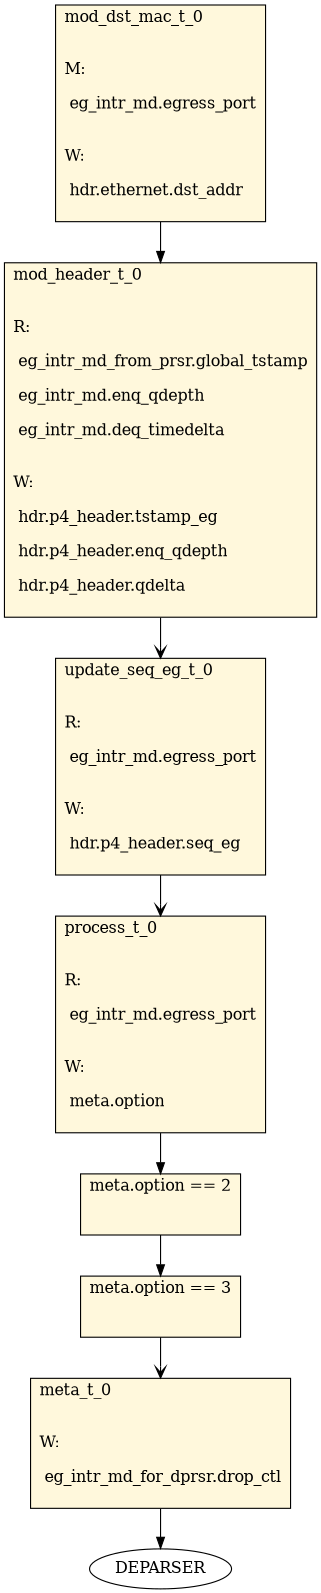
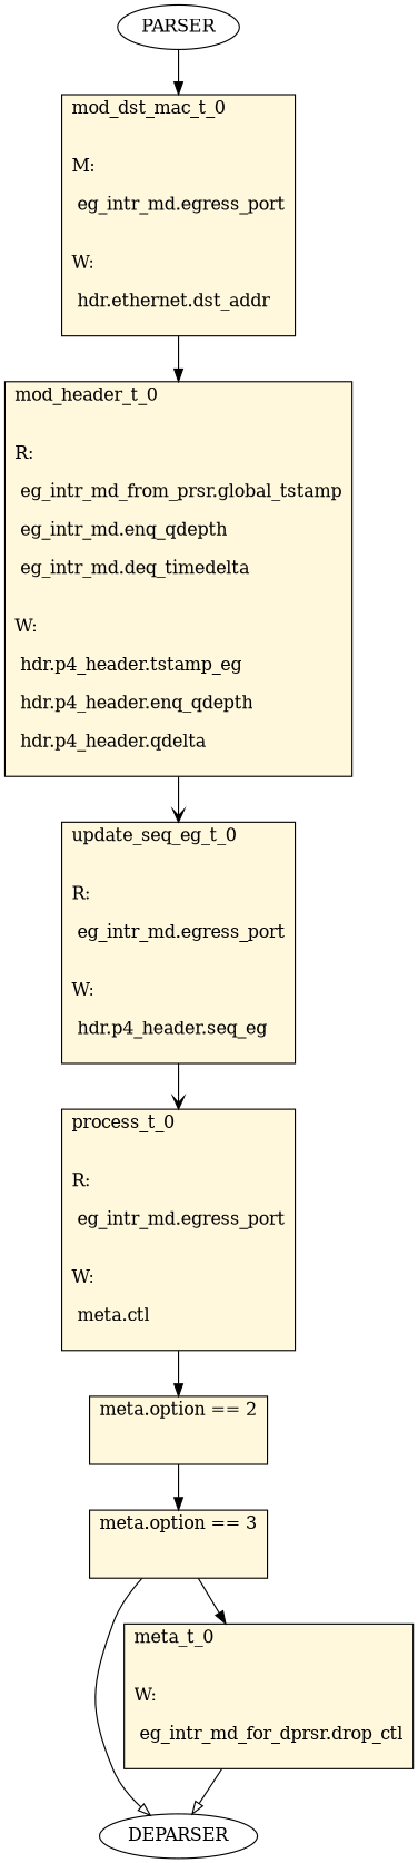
  digraph {
    node [fillcolor=cornsilk shape=record style=filled]
    edge [arrowhead=normal]
    n1 [label="mod_dst_mac_t_0\l\l\nM:\l\n eg_intr_md.egress_port\l\n\lW:\l\n hdr.ethernet.dst_addr\l\n "]
    n2 [label="mod_header_t_0\l\l\nR:\l\n eg_intr_md_from_prsr.global_tstamp\l\n eg_intr_md.enq_qdepth\l\n eg_intr_md.deq_timedelta\l\n\lW:\l\n hdr.p4_header.tstamp_eg\l\n hdr.p4_header.enq_qdepth\l\n hdr.p4_header.qdelta\l\n "]
    n3 [label="update_seq_eg_t_0\l\l\nR:\l\n eg_intr_md.egress_port\l\n\lW:\l\n hdr.p4_header.seq_eg\l\n "]
-   n4 [label="process_t_0\l\l\nR:\l\n eg_intr_md.egress_port\l\n\lW:\l\n meta.option\l\n "]
+   n4 [label="process_t_0\l\l\nR:\l\n eg_intr_md.egress_port\l\n\lW:\l\n meta.ctl\l\n "]
    n5 [label="meta.option == 2\l\l\n "]
    n6 [label="meta.option == 3\l\l\n "]
    DEPARSER [fillcolor="" shape="" style=""]
    n8 [label="meta_t_0\l\l\nW:\l\n eg_intr_md_for_dprsr.drop_ctl\l\n "]
+   PARSER [fillcolor="" shape="" style=""]
    n1 -> n2
    n2 -> n3 [arrowhead=vee]
    n3 -> n4 [arrowhead=vee]
    n4 -> n5
    n5 -> n6
-   n6 -> n8 [arrowhead=vee]
-   n8 -> DEPARSER
+   n6 -> DEPARSER [arrowhead=onormal]
+   n6 -> n8
+   n8 -> DEPARSER [arrowhead=onormal]
+   PARSER -> n1
  }
